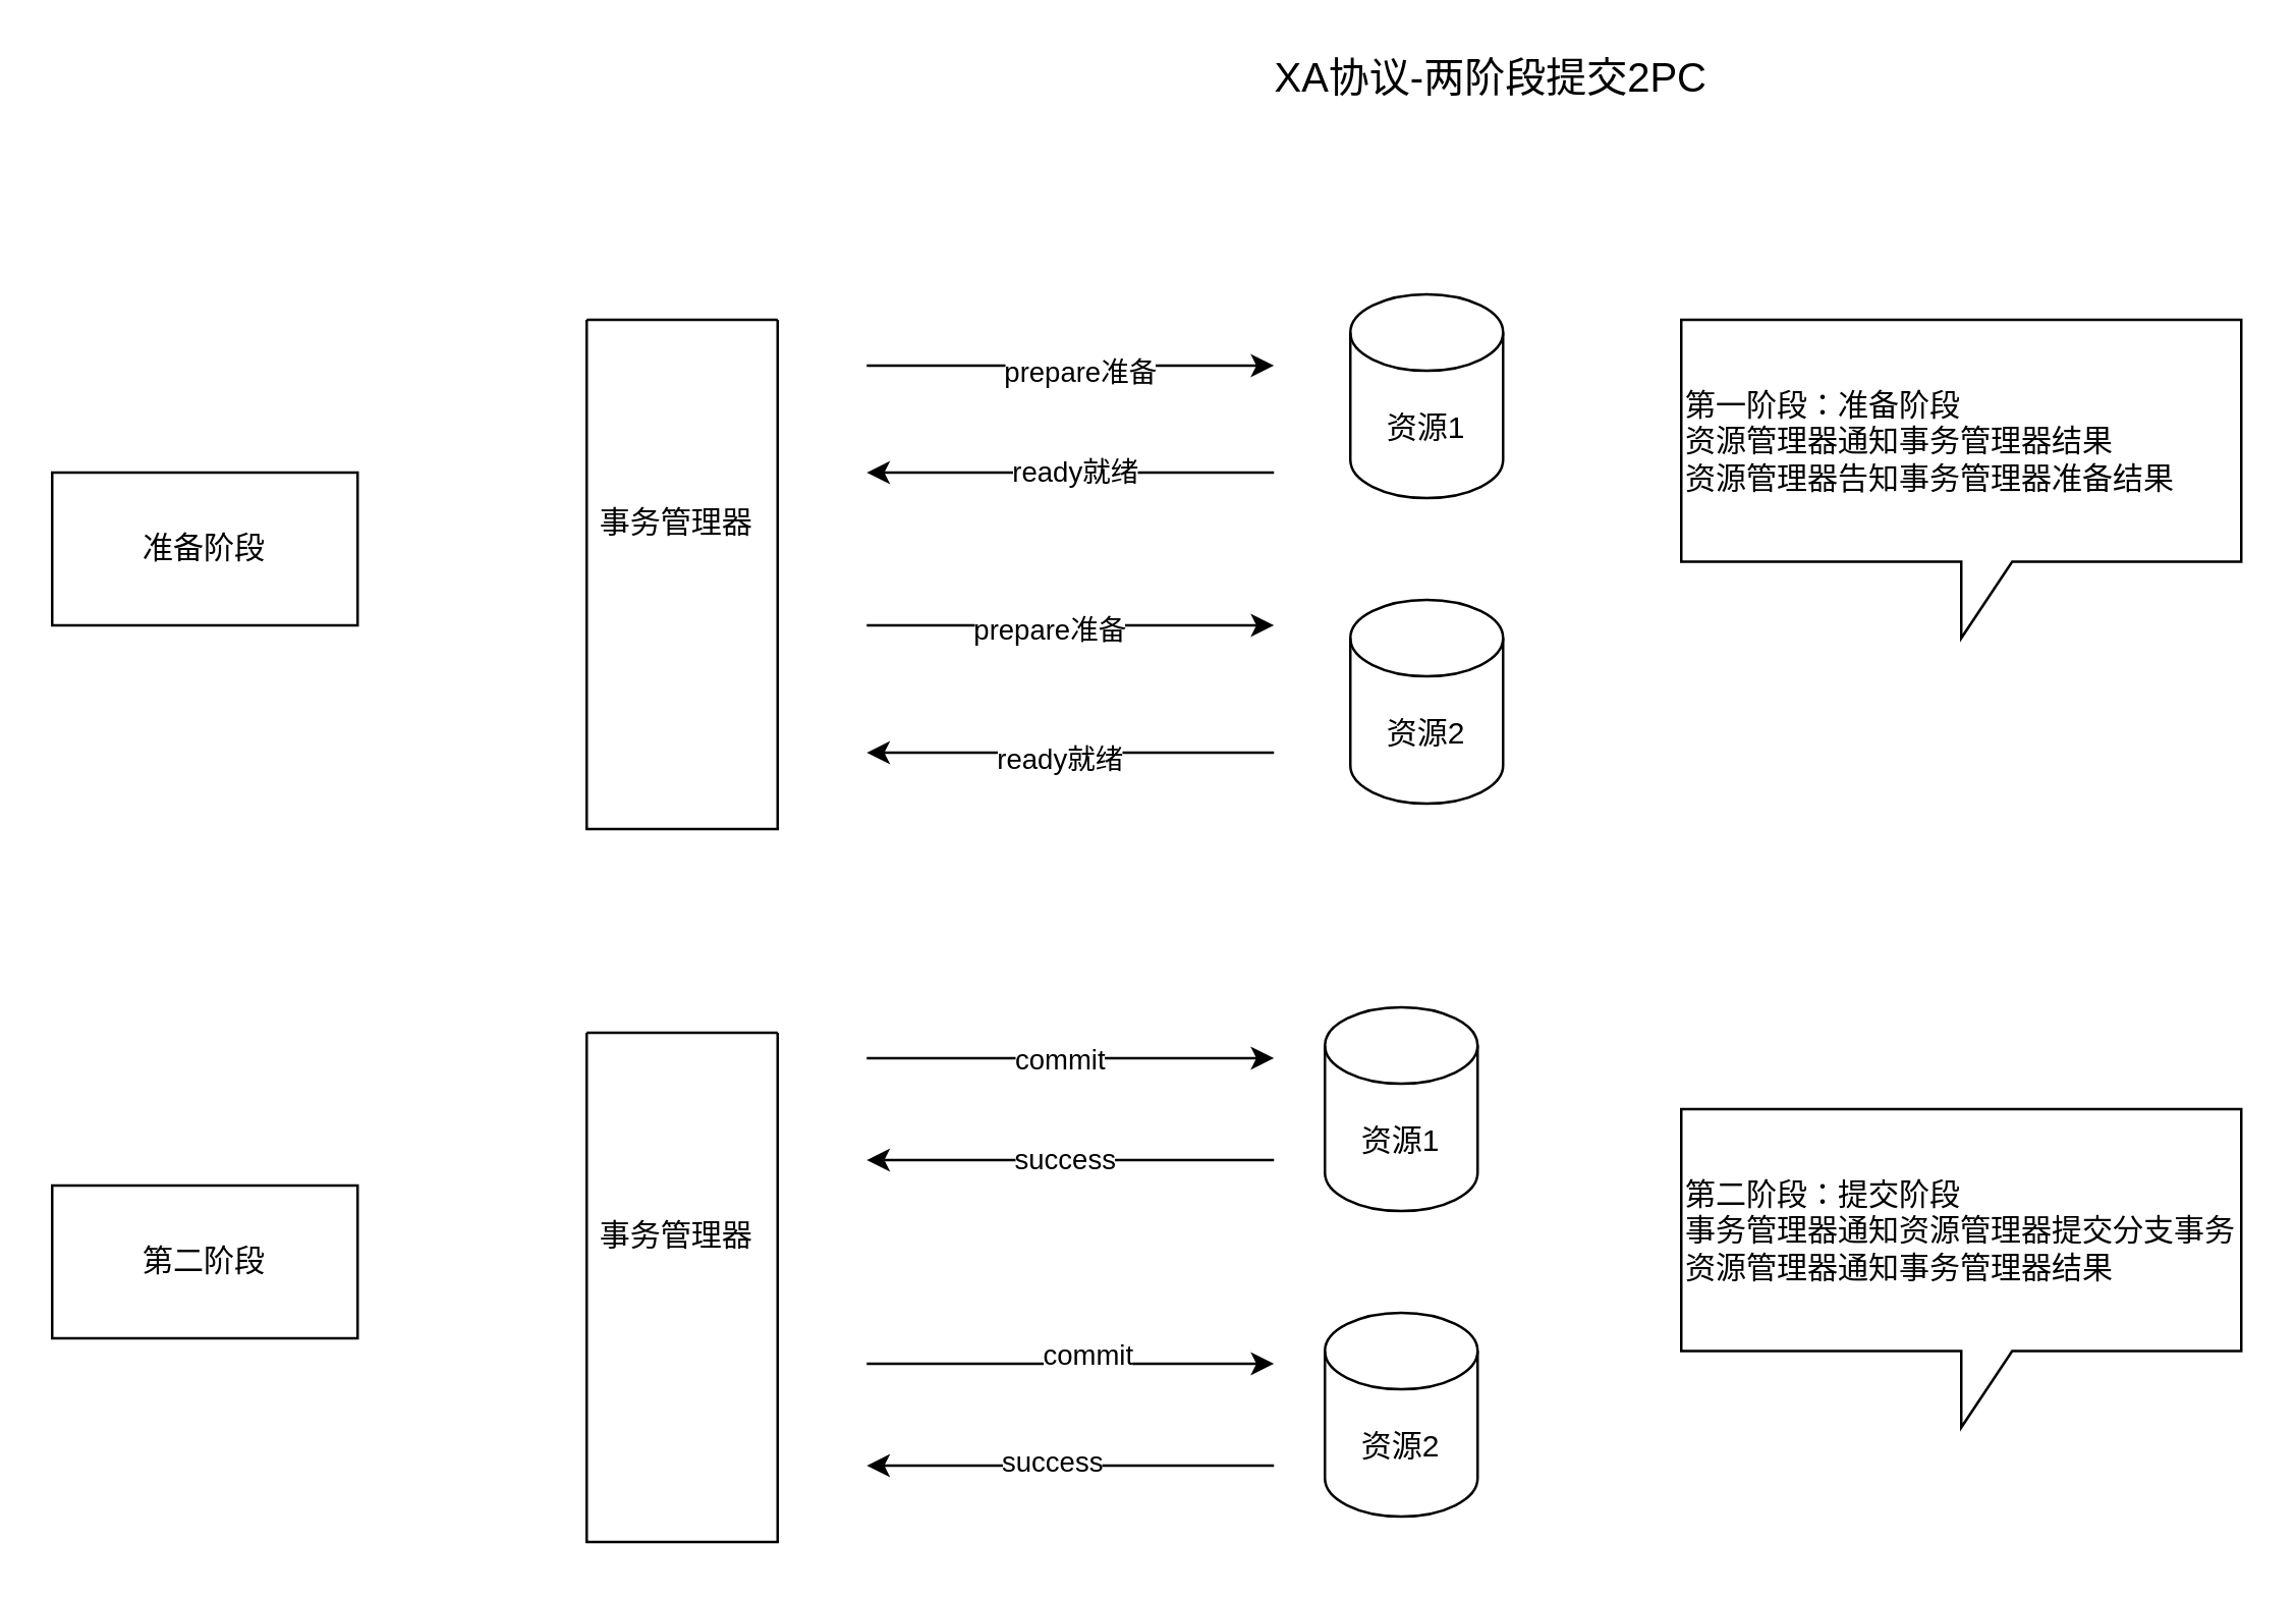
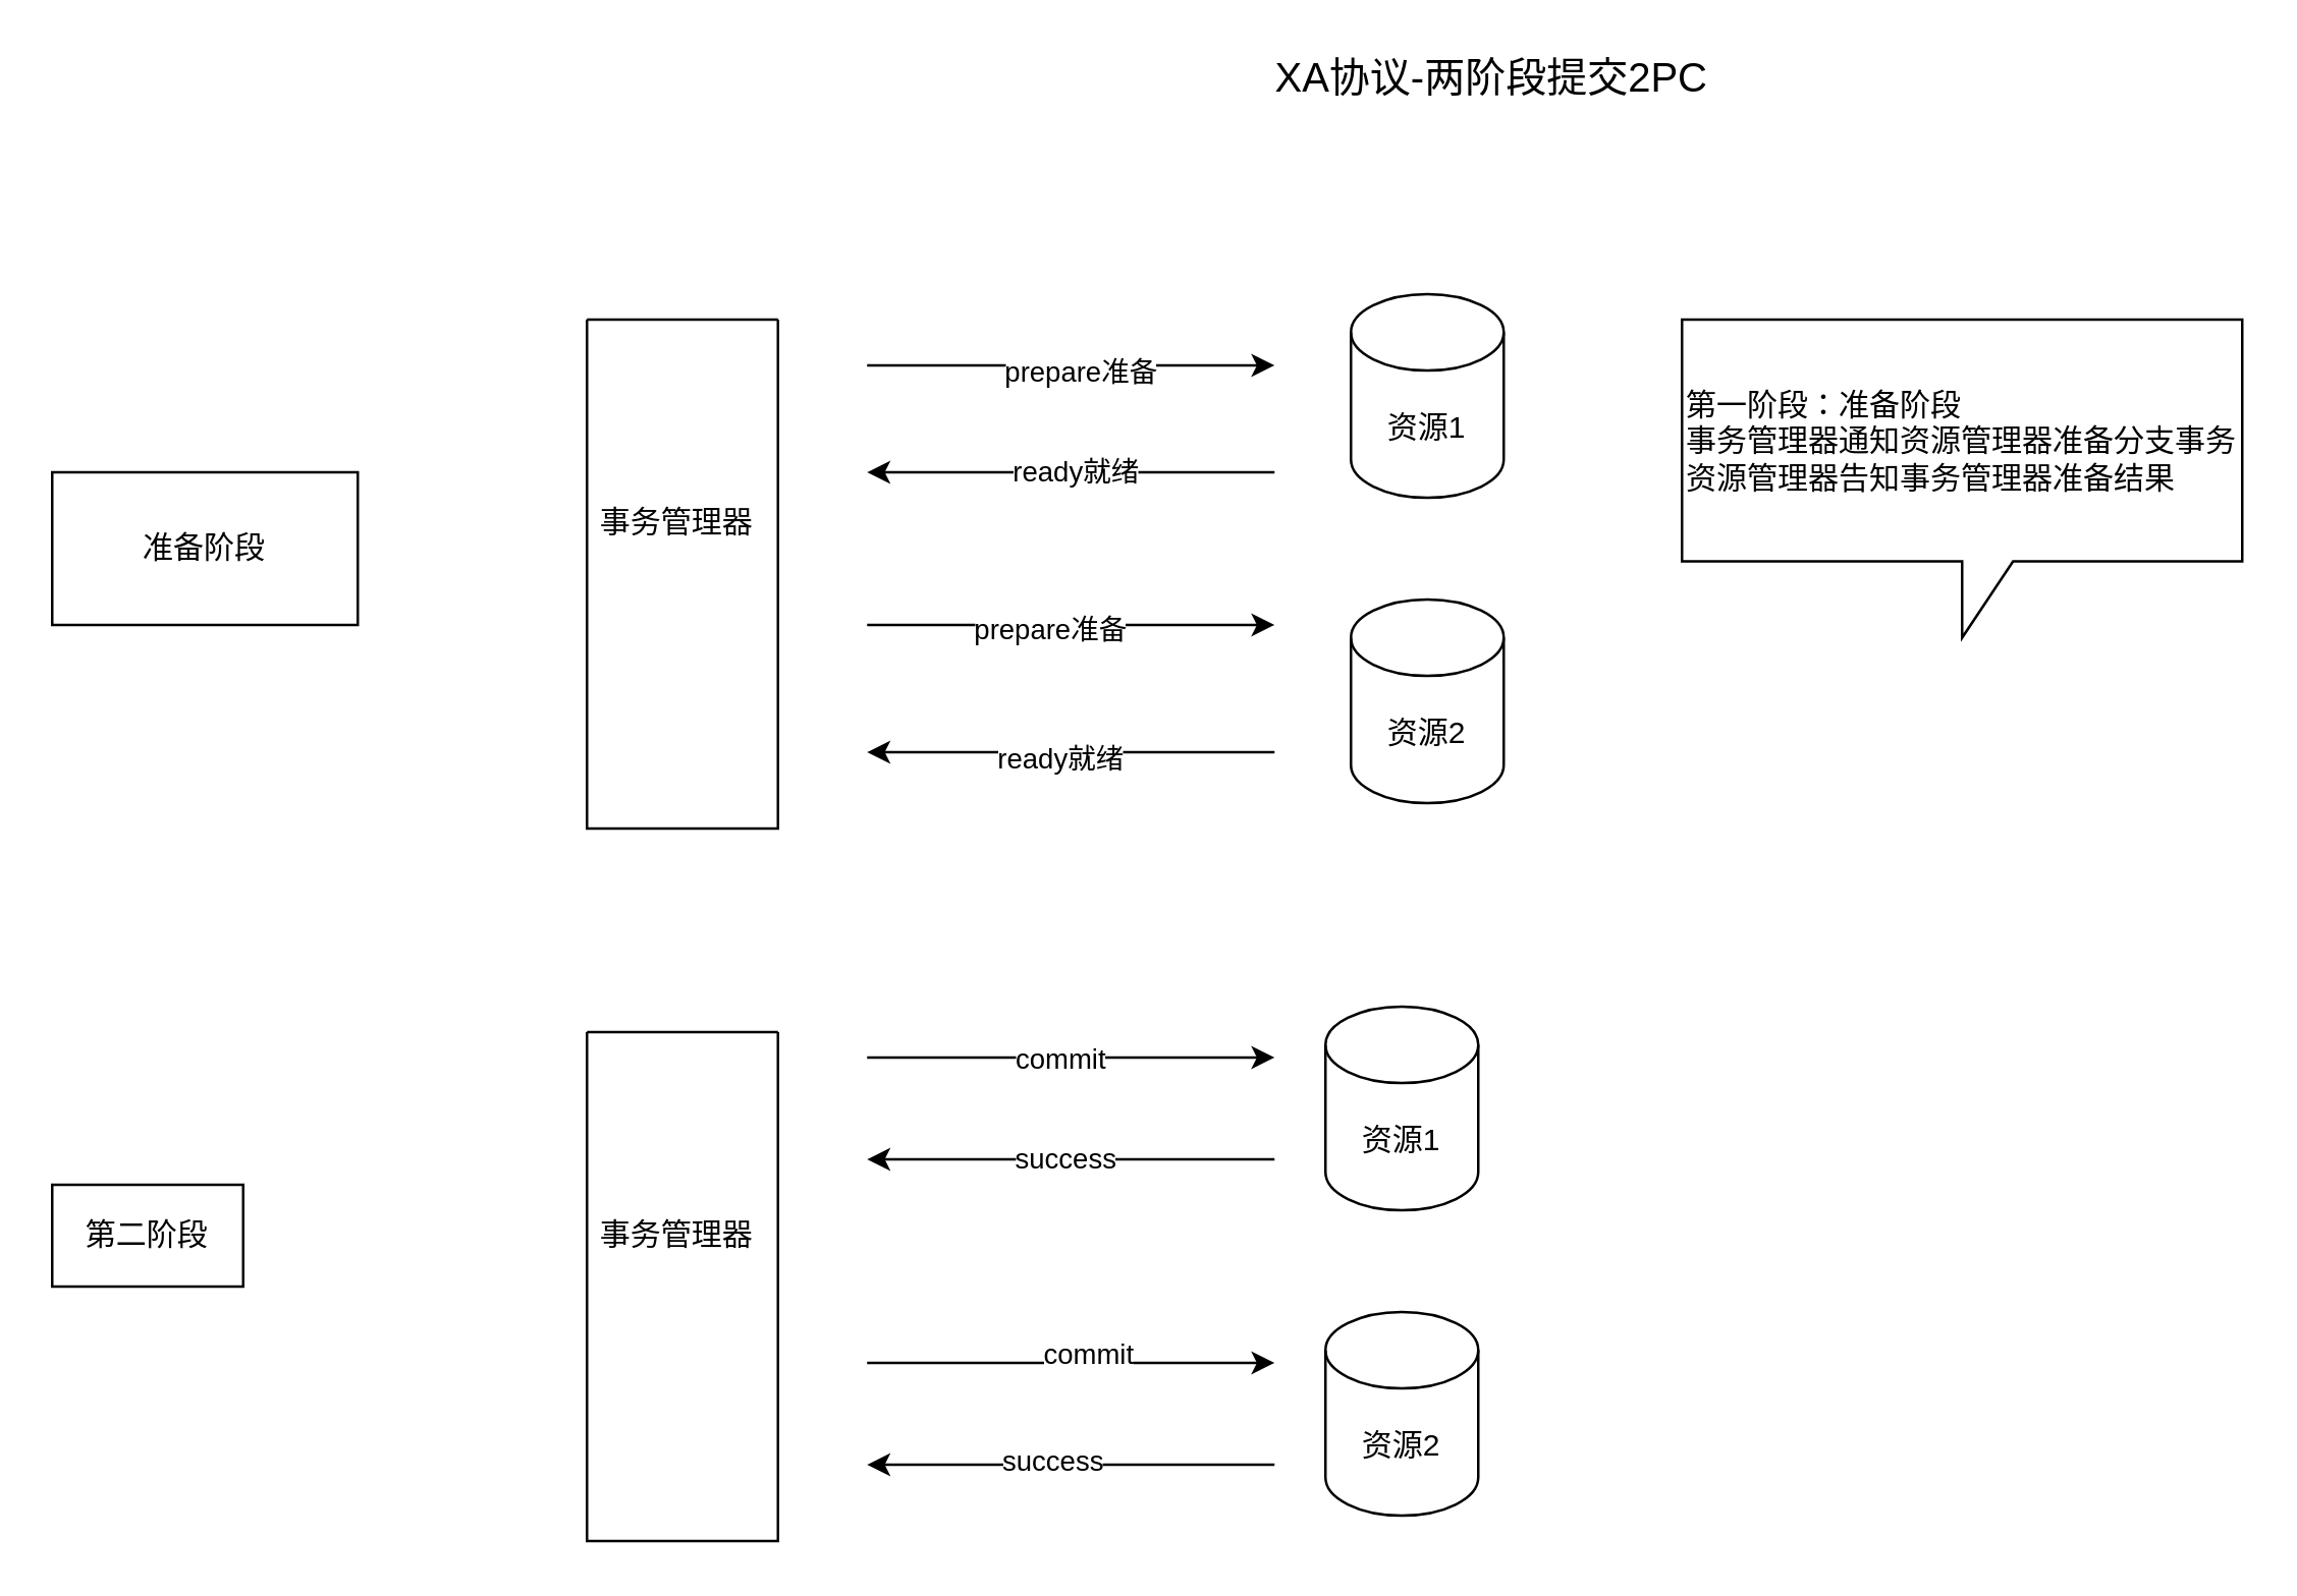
  <mxCell id="0" />
  <mxCell id="1" parent="0" />
  <mxCell id="2" value="" style="swimlane;startSize=0;" vertex="1" parent="1"><mxGeometry x="230" y="125" width="75" height="200" as="geometry" /></mxCell>
  <mxCell id="3" value="事务管理器" style="text;html=1;align=center;verticalAlign=middle;resizable=0;points=[];autosize=1;strokeColor=none;" vertex="1" parent="2"><mxGeometry x="-5" y="70" width="80" height="20" as="geometry" /></mxCell>
  <mxCell id="4" value="" style="swimlane;startSize=0;" vertex="1" parent="1"><mxGeometry x="230" y="405" width="75" height="200" as="geometry" /></mxCell>
  <mxCell id="5" value="事务管理器" style="text;html=1;align=center;verticalAlign=middle;resizable=0;points=[];autosize=1;strokeColor=none;" vertex="1" parent="4"><mxGeometry x="-5" y="70" width="80" height="20" as="geometry" /></mxCell>
  <mxCell id="6" value="准备阶段" style="rounded=0;whiteSpace=wrap;html=1;" vertex="1" parent="1"><mxGeometry x="20" y="185" width="120" height="60" as="geometry" /></mxCell>
- <mxCell id="7" value="第二阶段" style="rounded=0;whiteSpace=wrap;html=1;" vertex="1" parent="1"><mxGeometry x="20" y="465" width="120" height="60" as="geometry" /></mxCell>
+ <mxCell id="7" value="第二阶段" style="rounded=0;whiteSpace=wrap;html=1;" vertex="1" parent="1"><mxGeometry x="20" y="465" width="75" height="40" as="geometry" /></mxCell>
  <mxCell id="8" value="&lt;font style=&quot;font-size: 16px&quot;&gt;XA协议-两阶段提交2PC&lt;/font&gt;" style="text;html=1;align=center;verticalAlign=middle;resizable=0;points=[];autosize=1;strokeColor=none;" vertex="1" parent="1"><mxGeometry x="490" y="20" width="190" height="20" as="geometry" /></mxCell>
  <mxCell id="9" value="资源1" style="shape=cylinder3;whiteSpace=wrap;html=1;boundedLbl=1;backgroundOutline=1;size=15;" vertex="1" parent="1"><mxGeometry x="530" y="115" width="60" height="80" as="geometry" /></mxCell>
  <mxCell id="10" value="资源2" style="shape=cylinder3;whiteSpace=wrap;html=1;boundedLbl=1;backgroundOutline=1;size=15;" vertex="1" parent="1"><mxGeometry x="530" y="235" width="60" height="80" as="geometry" /></mxCell>
  <mxCell id="11" value="资源1" style="shape=cylinder3;whiteSpace=wrap;html=1;boundedLbl=1;backgroundOutline=1;size=15;" vertex="1" parent="1"><mxGeometry x="520" y="395" width="60" height="80" as="geometry" /></mxCell>
  <mxCell id="12" value="资源2" style="shape=cylinder3;whiteSpace=wrap;html=1;boundedLbl=1;backgroundOutline=1;size=15;" vertex="1" parent="1"><mxGeometry x="520" y="515" width="60" height="80" as="geometry" /></mxCell>
  <mxCell id="13" value="" style="endArrow=classic;html=1;" edge="1" parent="1"><mxGeometry width="50" height="50" relative="1" as="geometry"><mxPoint x="340" y="143" as="sourcePoint" /><mxPoint x="500" y="143" as="targetPoint" /></mxGeometry></mxCell>
  <mxCell id="14" value="prepare准备" style="edgeLabel;html=1;align=center;verticalAlign=middle;resizable=0;points=[];" vertex="1" connectable="0" parent="13"><mxGeometry x="0.037" y="-2" relative="1" as="geometry"><mxPoint as="offset" /></mxGeometry></mxCell>
  <mxCell id="15" value="" style="endArrow=classic;html=1;" edge="1" parent="1"><mxGeometry width="50" height="50" relative="1" as="geometry"><mxPoint x="340" y="535" as="sourcePoint" /><mxPoint x="500" y="535" as="targetPoint" /></mxGeometry></mxCell>
  <mxCell id="16" value="commit" style="edgeLabel;html=1;align=center;verticalAlign=middle;resizable=0;points=[];" vertex="1" connectable="0" parent="15"><mxGeometry x="0.075" y="4" relative="1" as="geometry"><mxPoint as="offset" /></mxGeometry></mxCell>
  <mxCell id="17" value="" style="endArrow=classic;html=1;" edge="1" parent="1"><mxGeometry width="50" height="50" relative="1" as="geometry"><mxPoint x="340" y="415" as="sourcePoint" /><mxPoint x="500" y="415" as="targetPoint" /></mxGeometry></mxCell>
  <mxCell id="18" value="commit" style="edgeLabel;html=1;align=center;verticalAlign=middle;resizable=0;points=[];" vertex="1" connectable="0" parent="17"><mxGeometry x="-0.062" relative="1" as="geometry"><mxPoint as="offset" /></mxGeometry></mxCell>
  <mxCell id="19" value="" style="endArrow=classic;html=1;" edge="1" parent="1"><mxGeometry width="50" height="50" relative="1" as="geometry"><mxPoint x="340" y="245" as="sourcePoint" /><mxPoint x="500" y="245" as="targetPoint" /></mxGeometry></mxCell>
  <mxCell id="20" value="prepare准备" style="edgeLabel;html=1;align=center;verticalAlign=middle;resizable=0;points=[];" vertex="1" connectable="0" parent="19"><mxGeometry x="-0.113" y="-1" relative="1" as="geometry"><mxPoint as="offset" /></mxGeometry></mxCell>
  <mxCell id="21" value="" style="endArrow=classic;html=1;" edge="1" parent="1"><mxGeometry width="50" height="50" relative="1" as="geometry"><mxPoint x="500" y="295" as="sourcePoint" /><mxPoint x="340" y="295" as="targetPoint" /></mxGeometry></mxCell>
  <mxCell id="22" value="ready就绪" style="edgeLabel;html=1;align=center;verticalAlign=middle;resizable=0;points=[];" vertex="1" connectable="0" parent="21"><mxGeometry x="0.062" y="2" relative="1" as="geometry"><mxPoint as="offset" /></mxGeometry></mxCell>
  <mxCell id="23" value="" style="endArrow=classic;html=1;" edge="1" parent="1"><mxGeometry width="50" height="50" relative="1" as="geometry"><mxPoint x="500" y="185" as="sourcePoint" /><mxPoint x="340" y="185" as="targetPoint" /></mxGeometry></mxCell>
  <mxCell id="24" value="ready就绪" style="edgeLabel;html=1;align=center;verticalAlign=middle;resizable=0;points=[];" vertex="1" connectable="0" parent="23"><mxGeometry x="-0.013" y="-1" relative="1" as="geometry"><mxPoint as="offset" /></mxGeometry></mxCell>
  <mxCell id="25" value="" style="endArrow=classic;html=1;" edge="1" parent="1"><mxGeometry width="50" height="50" relative="1" as="geometry"><mxPoint x="500" y="455" as="sourcePoint" /><mxPoint x="340" y="455" as="targetPoint" /></mxGeometry></mxCell>
  <mxCell id="26" value="success" style="edgeLabel;html=1;align=center;verticalAlign=middle;resizable=0;points=[];" vertex="1" connectable="0" parent="25"><mxGeometry x="0.037" y="-1" relative="1" as="geometry"><mxPoint as="offset" /></mxGeometry></mxCell>
  <mxCell id="27" value="" style="endArrow=classic;html=1;" edge="1" parent="1"><mxGeometry width="50" height="50" relative="1" as="geometry"><mxPoint x="500" y="575" as="sourcePoint" /><mxPoint x="340" y="575" as="targetPoint" /></mxGeometry></mxCell>
  <mxCell id="28" value="success" style="edgeLabel;html=1;align=center;verticalAlign=middle;resizable=0;points=[];" vertex="1" connectable="0" parent="27"><mxGeometry x="0.1" y="-2" relative="1" as="geometry"><mxPoint as="offset" /></mxGeometry></mxCell>
- <mxCell id="29" value="第一阶段：准备阶段&lt;br&gt;资源管理器通知事务管理器结果&lt;br&gt;资源管理器告知事务管理器准备结果" style="shape=callout;whiteSpace=wrap;html=1;perimeter=calloutPerimeter;align=left;" vertex="1" parent="1"><mxGeometry x="660" y="125" width="220" height="125" as="geometry" /></mxCell>
- <mxCell id="30" value="第二阶段：提交阶段&lt;br&gt;事务管理器通知资源管理器提交分支事务&lt;br&gt;资源管理器通知事务管理器结果" style="shape=callout;whiteSpace=wrap;html=1;perimeter=calloutPerimeter;align=left;" vertex="1" parent="1"><mxGeometry x="660" y="435" width="220" height="125" as="geometry" /></mxCell>
+ <mxCell id="29" value="第一阶段：准备阶段&lt;br&gt;事务管理器通知资源管理器准备分支事务&lt;br&gt;资源管理器告知事务管理器准备结果" style="shape=callout;whiteSpace=wrap;html=1;perimeter=calloutPerimeter;align=left;" vertex="1" parent="1"><mxGeometry x="660" y="125" width="220" height="125" as="geometry" /></mxCell>
